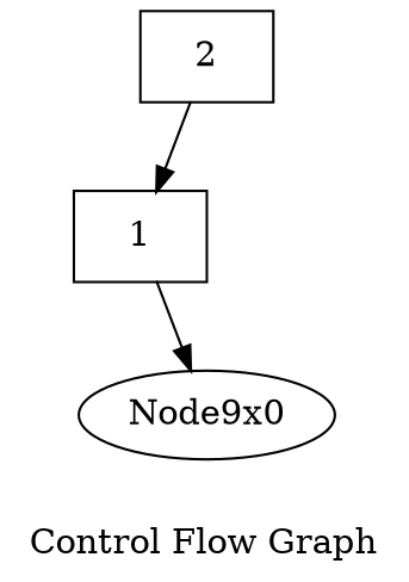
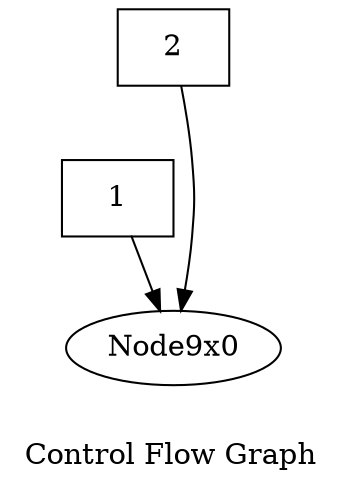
  digraph {
    label="Control Flow Graph"
    node [shape=record]
    n1 [label="{1}"]
    n2 [label=Node9x0 shape=""]
    n3 [label="{2}"]
    n1 -> n2
-   n3 -> n1
+   n3 -> n2
  }
